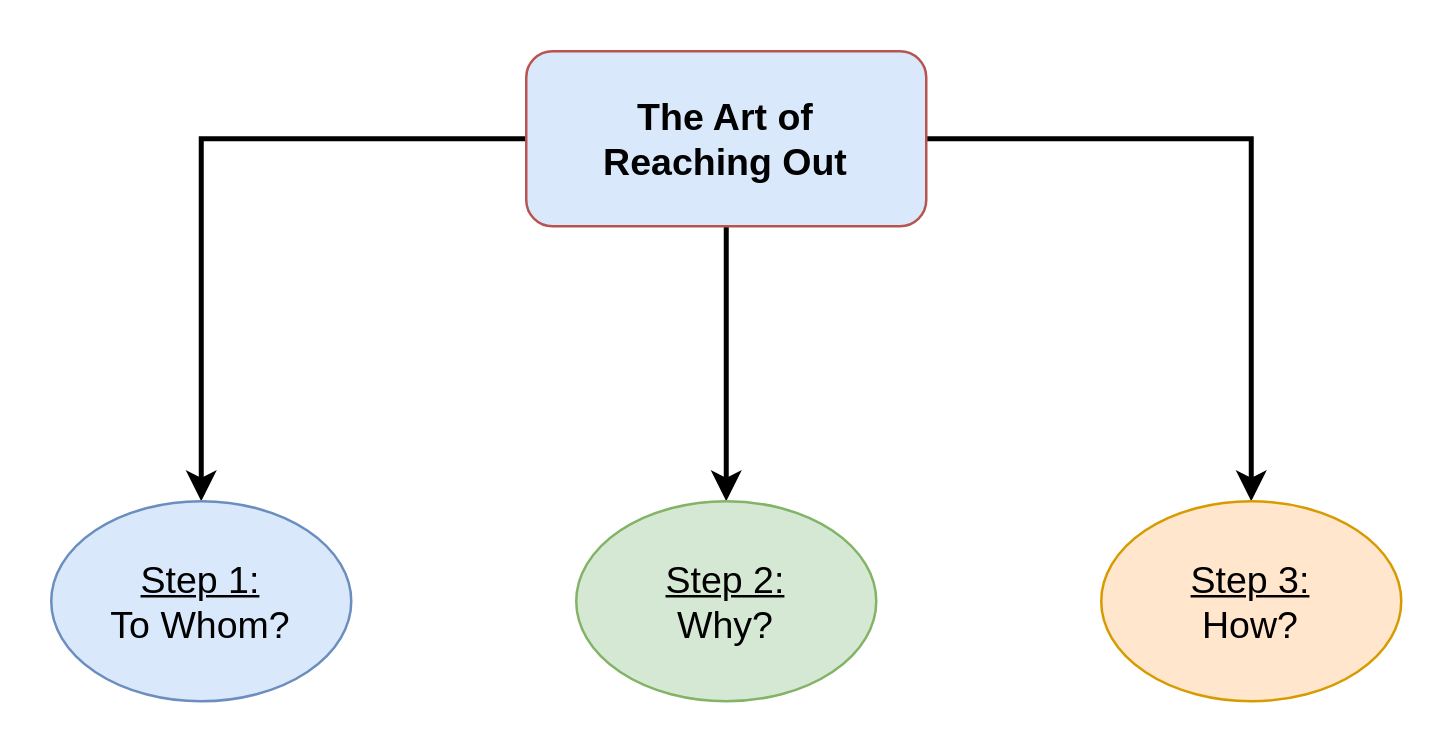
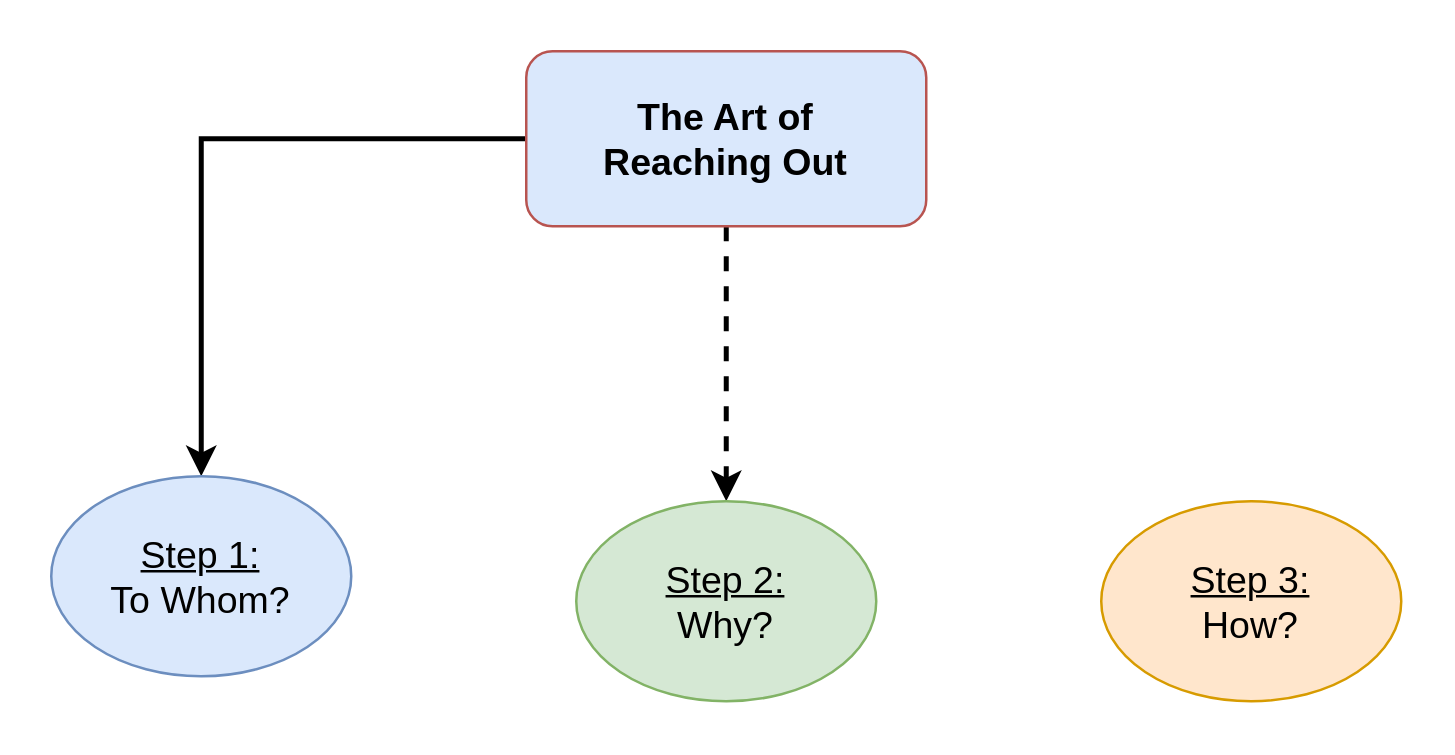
  <mxCell id="0" />
  <mxCell id="1" parent="0" />
- <mxCell id="2" style="edgeStyle=orthogonalEdgeStyle;rounded=0;orthogonalLoop=1;jettySize=auto;html=1;strokeWidth=2;" edge="1" parent="1" source="5" target="7"><mxGeometry relative="1" as="geometry" /></mxCell>
- <mxCell id="3" style="edgeStyle=orthogonalEdgeStyle;rounded=0;orthogonalLoop=1;jettySize=auto;html=1;entryX=0.5;entryY=0;entryDx=0;entryDy=0;strokeWidth=2;" edge="1" parent="1" source="5" target="8"><mxGeometry relative="1" as="geometry" /></mxCell>
+ <mxCell id="2" style="edgeStyle=orthogonalEdgeStyle;rounded=0;orthogonalLoop=1;jettySize=auto;html=1;strokeWidth=2;dashed=1;" edge="1" parent="1" source="5" target="7"><mxGeometry relative="1" as="geometry" /></mxCell>
  <mxCell id="4" style="edgeStyle=orthogonalEdgeStyle;rounded=0;orthogonalLoop=1;jettySize=auto;html=1;strokeWidth=2;" edge="1" parent="1" source="5" target="6"><mxGeometry relative="1" as="geometry" /></mxCell>
  <mxCell id="5" value="&lt;font style=&quot;font-size: 15px&quot;&gt;&lt;b&gt;The Art of &lt;br&gt;Reaching Out&lt;/b&gt;&lt;/font&gt;" style="rounded=1;whiteSpace=wrap;html=1;fillColor=#dae8fc;strokeColor=#b85450;" vertex="1" parent="1"><mxGeometry x="210" y="20" width="160" height="70" as="geometry" /></mxCell>
- <mxCell id="6" value="&lt;font style=&quot;font-size: 15px&quot;&gt;&lt;u&gt;Step 1:&lt;br&gt;&lt;/u&gt;To Whom?&lt;/font&gt;" style="ellipse;whiteSpace=wrap;html=1;fillColor=#dae8fc;strokeColor=#6c8ebf;" vertex="1" parent="1"><mxGeometry x="20" y="200" width="120" height="80" as="geometry" /></mxCell>
+ <mxCell id="6" value="&lt;font style=&quot;font-size: 15px&quot;&gt;&lt;u&gt;Step 1:&lt;br&gt;&lt;/u&gt;To Whom?&lt;/font&gt;" style="ellipse;whiteSpace=wrap;html=1;fillColor=#dae8fc;strokeColor=#6c8ebf;" vertex="1" parent="1"><mxGeometry x="20" y="190" width="120" height="80" as="geometry" /></mxCell>
  <mxCell id="7" value="&lt;font style=&quot;font-size: 15px&quot;&gt;&lt;u&gt;Step 2:&lt;br&gt;&lt;/u&gt;Why?&lt;/font&gt;" style="ellipse;whiteSpace=wrap;html=1;fillColor=#d5e8d4;strokeColor=#82b366;" vertex="1" parent="1"><mxGeometry x="230" y="200" width="120" height="80" as="geometry" /></mxCell>
  <mxCell id="8" value="&lt;font style=&quot;font-size: 15px&quot;&gt;&lt;u&gt;Step 3:&lt;br&gt;&lt;/u&gt;How?&lt;/font&gt;" style="ellipse;whiteSpace=wrap;html=1;fillColor=#ffe6cc;strokeColor=#d79b00;" vertex="1" parent="1"><mxGeometry x="440" y="200" width="120" height="80" as="geometry" /></mxCell>
